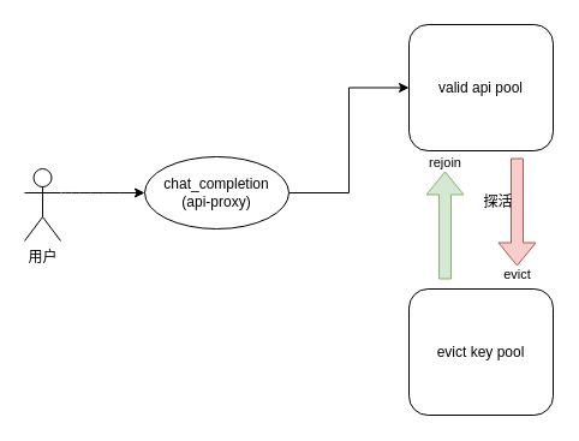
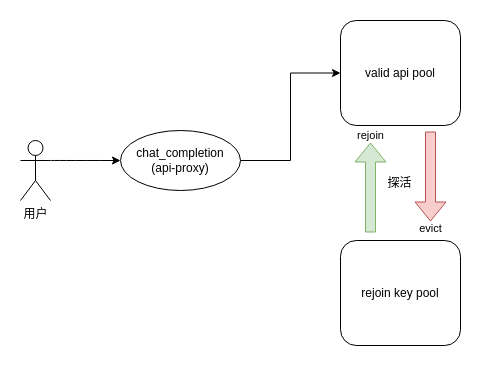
  <mxCell id="0" />
  <mxCell id="1" parent="0" />
  <mxCell id="2" value="用户" style="shape=umlActor;verticalLabelPosition=bottom;verticalAlign=top;html=1;outlineConnect=0;" vertex="1" parent="1"><mxGeometry x="20" y="140" width="30" height="60" as="geometry" /></mxCell>
  <mxCell id="3" value="" style="edgeStyle=orthogonalEdgeStyle;rounded=0;orthogonalLoop=1;jettySize=auto;html=1;entryX=0;entryY=0.5;entryDx=0;entryDy=0;" edge="1" parent="1" source="4" target="6"><mxGeometry relative="1" as="geometry" /></mxCell>
  <mxCell id="4" value="chat_completion&lt;br&gt;(api-proxy)" style="ellipse;whiteSpace=wrap;html=1;" vertex="1" parent="1"><mxGeometry x="120" y="130" width="120" height="60" as="geometry" /></mxCell>
  <mxCell id="5" value="" style="endArrow=classic;html=1;rounded=0;exitX=1;exitY=0.333;exitDx=0;exitDy=0;exitPerimeter=0;entryX=0;entryY=0.5;entryDx=0;entryDy=0;edgeStyle=orthogonalEdgeStyle;curved=1;" edge="1" parent="1" source="2" target="4"><mxGeometry width="50" height="50" relative="1" as="geometry"><mxPoint x="140" y="180" as="sourcePoint" /><mxPoint x="190" y="130" as="targetPoint" /></mxGeometry></mxCell>
  <mxCell id="6" value="valid api pool" style="rounded=1;whiteSpace=wrap;html=1;" vertex="1" parent="1"><mxGeometry x="340" y="20" width="120" height="105" as="geometry" /></mxCell>
- <mxCell id="7" value="evict key pool" style="rounded=1;whiteSpace=wrap;html=1;" vertex="1" parent="1"><mxGeometry x="340" y="240" width="120" height="105" as="geometry" /></mxCell>
+ <mxCell id="7" value="rejoin key pool" style="rounded=1;whiteSpace=wrap;html=1;" vertex="1" parent="1"><mxGeometry x="340" y="240" width="120" height="105" as="geometry" /></mxCell>
  <mxCell id="8" value="" style="shape=flexArrow;endArrow=classic;html=1;rounded=0;fillColor=#f8cecc;strokeColor=#b85450;" edge="1" parent="1"><mxGeometry width="50" height="50" relative="1" as="geometry"><mxPoint x="430" y="131" as="sourcePoint" /><mxPoint x="430" y="221" as="targetPoint" /></mxGeometry></mxCell>
  <mxCell id="9" value="evict" style="edgeLabel;html=1;align=center;verticalAlign=middle;resizable=0;points=[];" vertex="1" connectable="0" parent="8"><mxGeometry x="0.667" y="1" relative="1" as="geometry"><mxPoint x="-2" y="21" as="offset" /></mxGeometry></mxCell>
  <mxCell id="10" value="" style="shape=flexArrow;endArrow=classic;html=1;rounded=0;fillColor=#d5e8d4;strokeColor=#82b366;" edge="1" parent="1"><mxGeometry width="50" height="50" relative="1" as="geometry"><mxPoint x="370" y="232" as="sourcePoint" /><mxPoint x="370" y="142" as="targetPoint" /></mxGeometry></mxCell>
  <mxCell id="11" value="rejoin" style="edgeLabel;html=1;align=center;verticalAlign=middle;resizable=0;points=[];" vertex="1" connectable="0" parent="10"><mxGeometry x="0.733" y="-1" relative="1" as="geometry"><mxPoint x="-2" y="-20" as="offset" /></mxGeometry></mxCell>
- <mxCell id="12" value="探活" style="text;html=1;align=center;verticalAlign=middle;resizable=0;points=[];autosize=1;strokeColor=none;fillColor=none;" vertex="1" parent="1"><mxGeometry x="389" y="153" width="50" height="30" as="geometry" /></mxCell>
+ <mxCell id="12" value="探活" style="text;html=1;align=center;verticalAlign=middle;resizable=0;points=[];autosize=1;strokeColor=none;fillColor=none;" vertex="1" parent="1"><mxGeometry x="374" y="168" width="50" height="30" as="geometry" /></mxCell>
